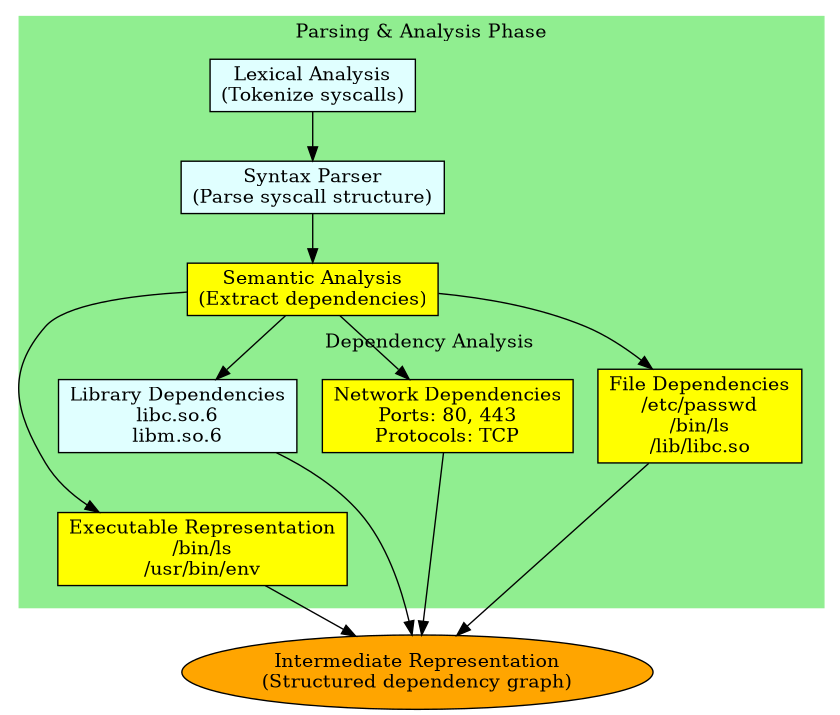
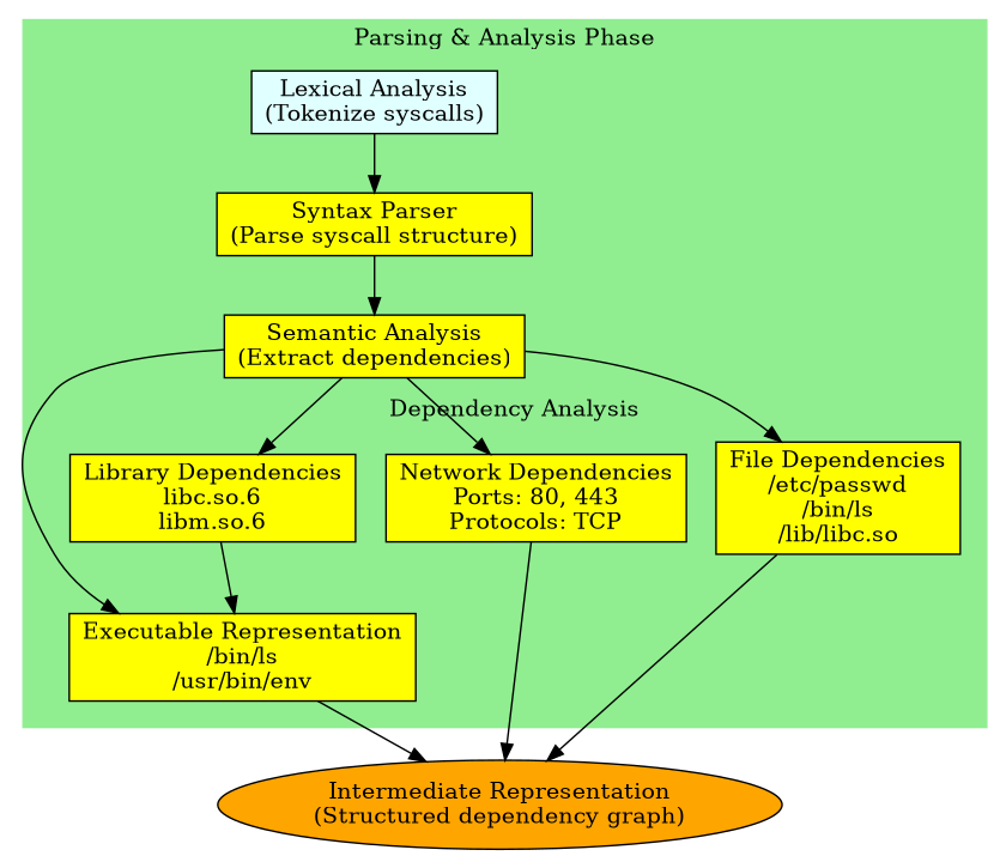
  digraph {
    rankdir=TB
    node [fillcolor=yellow shape=box style=filled]
    n1 [label="File Dependencies\n/etc/passwd\n/bin/ls\n/lib/libc.so"]
    n2 [label="Network Dependencies\nPorts: 80, 443\nProtocols: TCP"]
    n3 [label="Executable Representation\n/bin/ls\n/usr/bin/env"]
-   n4 [fillcolor=lightcyan label="Library Dependencies\nlibc.so.6\nlibm.so.6"]
+   n4 [label="Library Dependencies\nlibc.so.6\nlibm.so.6"]
    n5 [fillcolor=lightcyan label="Lexical Analysis\n(Tokenize syscalls)"]
-   n6 [fillcolor=lightcyan label="Syntax Parser\n(Parse syscall structure)"]
+   n6 [label="Syntax Parser\n(Parse syscall structure)"]
    n7 [label="Semantic Analysis\n(Extract dependencies)"]
    n8 [fillcolor=orange label="Intermediate Representation\n(Structured dependency graph)" shape=ellipse]
    subgraph cluster_1 {
      color=lightgreen
      label="Parsing & Analysis Phase"
      style=filled
      n5
      n6
      n7
      subgraph cluster_2 {
        color=lightgreen
        label="Dependency Analysis"
        style=dashed
        n1
        n2
        n3
        n4
      }
    }
    n1 -> n8
    n2 -> n8
    n3 -> n8
-   n4 -> n8
+   n4 -> n3
    n5 -> n6
    n6 -> n7
    n7 -> n1
    n7 -> n2
    n7 -> n3
    n7 -> n4
  }
